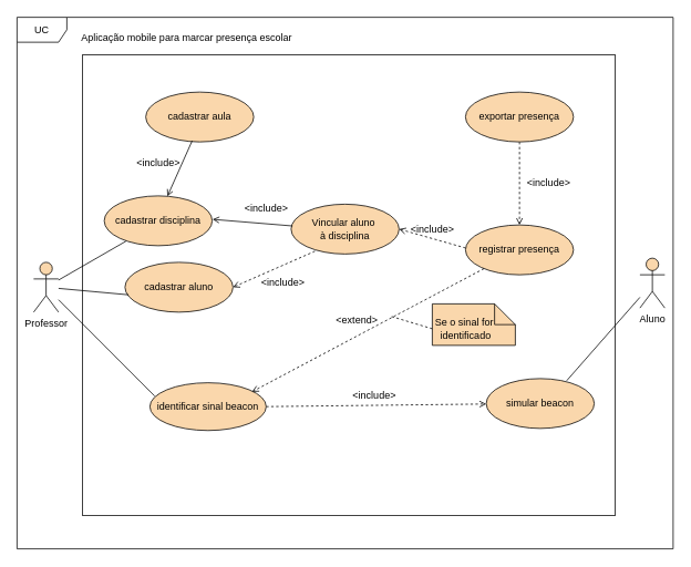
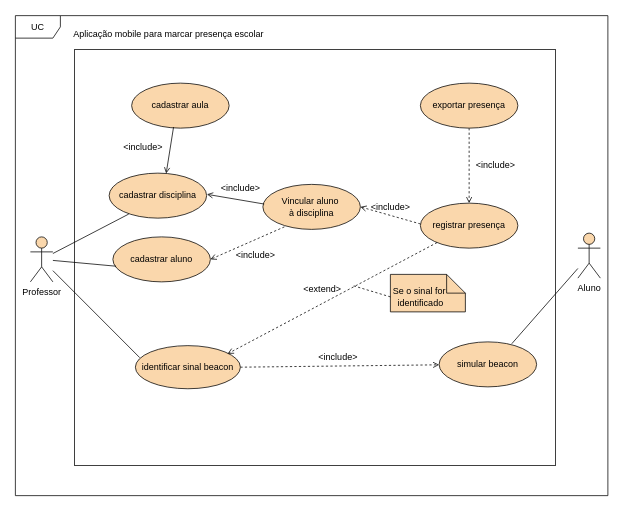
  <mxCell id="0" />
  <mxCell id="1" parent="0" />
  <mxCell id="2" value="" style="rounded=0;whiteSpace=wrap;html=1;" parent="1" vertex="1"><mxGeometry x="99" y="65" width="641" height="555" as="geometry" /></mxCell>
  <mxCell id="3" value="Professor" style="shape=umlActor;verticalLabelPosition=bottom;verticalAlign=top;html=1;outlineConnect=0;fillColor=#fad7ac;strokeColor=#000000;" parent="1" vertex="1"><mxGeometry x="40" y="315" width="30" height="60" as="geometry" /></mxCell>
  <mxCell id="4" value="Aluno" style="shape=umlActor;verticalLabelPosition=bottom;verticalAlign=top;html=1;outlineConnect=0;fillColor=#fad7ac;strokeColor=#000000;" parent="1" vertex="1"><mxGeometry x="770" y="310" width="30" height="60" as="geometry" /></mxCell>
  <mxCell id="5" value="simular beacon" style="ellipse;whiteSpace=wrap;html=1;fillColor=#fad7ac;strokeColor=#000000;" parent="1" vertex="1"><mxGeometry x="585" y="455" width="130" height="60" as="geometry" /></mxCell>
  <mxCell id="6" value="Aplicação mobile para marcar presença escolar" style="text;html=1;align=center;verticalAlign=middle;resizable=0;points=[];autosize=1;strokeColor=none;fillColor=none;" parent="1" vertex="1"><mxGeometry x="84" y="30" width="280" height="30" as="geometry" /></mxCell>
  <mxCell id="7" style="rounded=0;orthogonalLoop=1;jettySize=auto;html=1;exitX=1;exitY=0.5;exitDx=0;exitDy=0;dashed=1;endArrow=open;endFill=0;" parent="1" source="8" target="5" edge="1"><mxGeometry relative="1" as="geometry"><mxPoint x="334" y="657.5" as="sourcePoint" /><mxPoint x="484" y="570" as="targetPoint" /></mxGeometry></mxCell>
  <mxCell id="8" value="identificar sinal beacon" style="ellipse;whiteSpace=wrap;html=1;fillColor=#fad7ac;strokeColor=#000000;" parent="1" vertex="1"><mxGeometry x="180" y="460" width="140" height="57.5" as="geometry" /></mxCell>
  <mxCell id="9" style="rounded=0;orthogonalLoop=1;jettySize=auto;html=1;exitX=0.745;exitY=0.042;exitDx=0;exitDy=0;strokeColor=default;endArrow=none;endFill=0;exitPerimeter=0;" parent="1" source="5" target="4" edge="1"><mxGeometry relative="1" as="geometry"><mxPoint x="450" y="520" as="sourcePoint" /><mxPoint x="780" y="415" as="targetPoint" /></mxGeometry></mxCell>
  <mxCell id="10" value="&amp;lt;include&amp;gt;" style="text;html=1;align=center;verticalAlign=middle;resizable=0;points=[];autosize=1;strokeColor=none;fillColor=none;" parent="1" vertex="1"><mxGeometry x="410" y="460" width="80" height="30" as="geometry" /></mxCell>
  <mxCell id="11" value="registrar presença" style="ellipse;whiteSpace=wrap;html=1;fillColor=#fad7ac;strokeColor=#000000;" parent="1" vertex="1"><mxGeometry x="560" y="270" width="130" height="60" as="geometry" /></mxCell>
  <mxCell id="12" style="rounded=0;orthogonalLoop=1;jettySize=auto;html=1;dashed=1;endArrow=open;endFill=0;entryX=0.5;entryY=0;entryDx=0;entryDy=0;" parent="1" source="13" target="11" edge="1"><mxGeometry relative="1" as="geometry" /></mxCell>
  <mxCell id="13" value="exportar presença" style="ellipse;whiteSpace=wrap;html=1;fillColor=#fad7ac;strokeColor=#000000;" parent="1" vertex="1"><mxGeometry x="560" y="110" width="130" height="60" as="geometry" /></mxCell>
  <mxCell id="14" value="&amp;lt;include&amp;gt;" style="text;html=1;align=center;verticalAlign=middle;resizable=0;points=[];autosize=1;strokeColor=none;fillColor=none;" parent="1" vertex="1"><mxGeometry x="620" y="205" width="80" height="30" as="geometry" /></mxCell>
  <mxCell id="15" value="UC" style="shape=umlFrame;whiteSpace=wrap;html=1;pointerEvents=0;fillColor=#FFFFFF;" parent="1" vertex="1"><mxGeometry x="20" y="20" width="790" height="640" as="geometry" /></mxCell>
  <mxCell id="16" style="rounded=0;orthogonalLoop=1;jettySize=auto;html=1;dashed=1;endArrow=open;endFill=0;entryX=0.878;entryY=0.189;entryDx=0;entryDy=0;entryPerimeter=0;" parent="1" source="11" target="8" edge="1"><mxGeometry relative="1" as="geometry"><mxPoint x="290" y="555" as="sourcePoint" /><mxPoint x="280" y="440" as="targetPoint" /></mxGeometry></mxCell>
  <mxCell id="17" value="&amp;lt;extend&amp;gt;" style="text;html=1;align=center;verticalAlign=middle;resizable=0;points=[];autosize=1;strokeColor=none;fillColor=none;" parent="1" vertex="1"><mxGeometry x="394" y="370" width="70" height="30" as="geometry" /></mxCell>
  <mxCell id="18" value="" style="shape=note2;boundedLbl=1;whiteSpace=wrap;html=1;size=25;verticalAlign=top;align=center;fillColor=#FAD7AC;strokeColor=#000000;" parent="1" vertex="1"><mxGeometry x="520" y="365" width="100" height="50" as="geometry" /></mxCell>
  <mxCell id="19" style="rounded=0;orthogonalLoop=1;jettySize=auto;html=1;dashed=1;endArrow=none;endFill=0;exitX=0.1;exitY=0.5;exitDx=0;exitDy=0;exitPerimeter=0;" parent="1" source="20" edge="1"><mxGeometry relative="1" as="geometry"><mxPoint x="550" y="355" as="sourcePoint" /><mxPoint x="470" y="380" as="targetPoint" /></mxGeometry></mxCell>
  <mxCell id="20" value="Se o sinal for&amp;nbsp;&lt;div&gt;identificado&lt;/div&gt;" style="text;html=1;align=center;verticalAlign=middle;resizable=0;points=[];autosize=1;strokeColor=none;fillColor=none;" parent="1" vertex="1"><mxGeometry x="510" y="375" width="100" height="40" as="geometry" /></mxCell>
  <mxCell id="21" value="cadastrar aluno" style="ellipse;whiteSpace=wrap;html=1;fillColor=#fad7ac;strokeColor=#000000;" parent="1" vertex="1"><mxGeometry x="150" y="315" width="130" height="60" as="geometry" /></mxCell>
- <mxCell id="22" value="cadastrar disciplina" style="ellipse;whiteSpace=wrap;html=1;fillColor=#fad7ac;strokeColor=#000000;" parent="1" vertex="1"><mxGeometry x="125" y="235" width="130" height="60" as="geometry" /></mxCell>
+ <mxCell id="22" value="cadastrar disciplina" style="ellipse;whiteSpace=wrap;html=1;fillColor=#fad7ac;strokeColor=#000000;" parent="1" vertex="1"><mxGeometry x="145" y="230" width="130" height="60" as="geometry" /></mxCell>
  <mxCell id="23" value="cadastrar aula" style="ellipse;whiteSpace=wrap;html=1;fillColor=#fad7ac;strokeColor=#000000;" parent="1" vertex="1"><mxGeometry x="175" y="110" width="130" height="60" as="geometry" /></mxCell>
  <mxCell id="24" style="rounded=0;orthogonalLoop=1;jettySize=auto;html=1;entryX=0.032;entryY=0.652;entryDx=0;entryDy=0;strokeColor=default;endArrow=none;endFill=0;entryPerimeter=0;" parent="1" source="3" target="21" edge="1"><mxGeometry relative="1" as="geometry"><mxPoint x="60" y="350" as="sourcePoint" /><mxPoint x="365" y="416" as="targetPoint" /></mxGeometry></mxCell>
  <mxCell id="25" style="rounded=0;orthogonalLoop=1;jettySize=auto;html=1;entryX=0.202;entryY=0.909;entryDx=0;entryDy=0;strokeColor=default;endArrow=none;endFill=0;entryPerimeter=0;" parent="1" source="3" target="22" edge="1"><mxGeometry relative="1" as="geometry"><mxPoint x="104" y="393.5" as="sourcePoint" /><mxPoint x="159" y="340" as="targetPoint" /></mxGeometry></mxCell>
  <mxCell id="26" style="rounded=0;orthogonalLoop=1;jettySize=auto;html=1;dashed=0;endArrow=open;endFill=0;entryX=0.585;entryY=0.009;entryDx=0;entryDy=0;exitX=0.43;exitY=0.977;exitDx=0;exitDy=0;exitPerimeter=0;entryPerimeter=0;" parent="1" source="23" target="22" edge="1"><mxGeometry relative="1" as="geometry"><mxPoint x="505" y="200" as="sourcePoint" /><mxPoint x="420" y="200" as="targetPoint" /></mxGeometry></mxCell>
  <mxCell id="27" style="rounded=0;orthogonalLoop=1;jettySize=auto;html=1;dashed=1;endArrow=open;endFill=0;entryX=1;entryY=0.5;entryDx=0;entryDy=0;exitX=0.001;exitY=0.463;exitDx=0;exitDy=0;exitPerimeter=0;" parent="1" source="11" target="30" edge="1"><mxGeometry relative="1" as="geometry"><mxPoint x="294.5" y="300" as="sourcePoint" /><mxPoint x="335.5" y="352" as="targetPoint" /></mxGeometry></mxCell>
  <mxCell id="28" value="&amp;lt;include&amp;gt;" style="text;html=1;align=center;verticalAlign=middle;resizable=0;points=[];autosize=1;strokeColor=none;fillColor=none;" parent="1" vertex="1"><mxGeometry x="150" y="180" width="80" height="30" as="geometry" /></mxCell>
  <mxCell id="29" value="&amp;lt;include&amp;gt;" style="text;html=1;align=center;verticalAlign=middle;resizable=0;points=[];autosize=1;strokeColor=none;fillColor=none;" parent="1" vertex="1"><mxGeometry x="480" y="260" width="80" height="30" as="geometry" /></mxCell>
  <mxCell id="30" value="Vincular aluno&amp;nbsp;&lt;div&gt;à disciplina&lt;/div&gt;" style="ellipse;whiteSpace=wrap;html=1;fillColor=#fad7ac;strokeColor=#000000;" vertex="1" parent="1"><mxGeometry x="350" y="245" width="130" height="60" as="geometry" /></mxCell>
  <mxCell id="31" style="rounded=0;orthogonalLoop=1;jettySize=auto;html=1;dashed=0;endArrow=open;endFill=0;entryX=1.003;entryY=0.471;entryDx=0;entryDy=0;exitX=0.013;exitY=0.437;exitDx=0;exitDy=0;exitPerimeter=0;entryPerimeter=0;" edge="1" parent="1" source="30" target="22"><mxGeometry relative="1" as="geometry"><mxPoint x="544" y="160" as="sourcePoint" /><mxPoint x="471" y="254" as="targetPoint" /></mxGeometry></mxCell>
  <mxCell id="32" value="&amp;lt;include&amp;gt;" style="text;html=1;align=center;verticalAlign=middle;resizable=0;points=[];autosize=1;strokeColor=none;fillColor=none;" vertex="1" parent="1"><mxGeometry x="280" y="235" width="80" height="30" as="geometry" /></mxCell>
  <mxCell id="33" value="&amp;lt;include&amp;gt;" style="text;html=1;align=center;verticalAlign=middle;resizable=0;points=[];autosize=1;strokeColor=none;fillColor=none;" vertex="1" parent="1"><mxGeometry x="300" y="325" width="80" height="30" as="geometry" /></mxCell>
  <mxCell id="34" style="rounded=0;orthogonalLoop=1;jettySize=auto;html=1;dashed=1;endArrow=open;endFill=0;entryX=1;entryY=0.5;entryDx=0;entryDy=0;exitX=0.221;exitY=0.944;exitDx=0;exitDy=0;exitPerimeter=0;" edge="1" parent="1" source="30" target="21"><mxGeometry relative="1" as="geometry"><mxPoint x="544" y="160" as="sourcePoint" /><mxPoint x="471" y="254" as="targetPoint" /></mxGeometry></mxCell>
  <mxCell id="35" style="rounded=0;orthogonalLoop=1;jettySize=auto;html=1;entryX=0.042;entryY=0.28;entryDx=0;entryDy=0;strokeColor=default;endArrow=none;endFill=0;entryPerimeter=0;" edge="1" parent="1" source="3" target="8"><mxGeometry relative="1" as="geometry"><mxPoint x="60" y="350" as="sourcePoint" /><mxPoint x="164" y="364" as="targetPoint" /></mxGeometry></mxCell>
